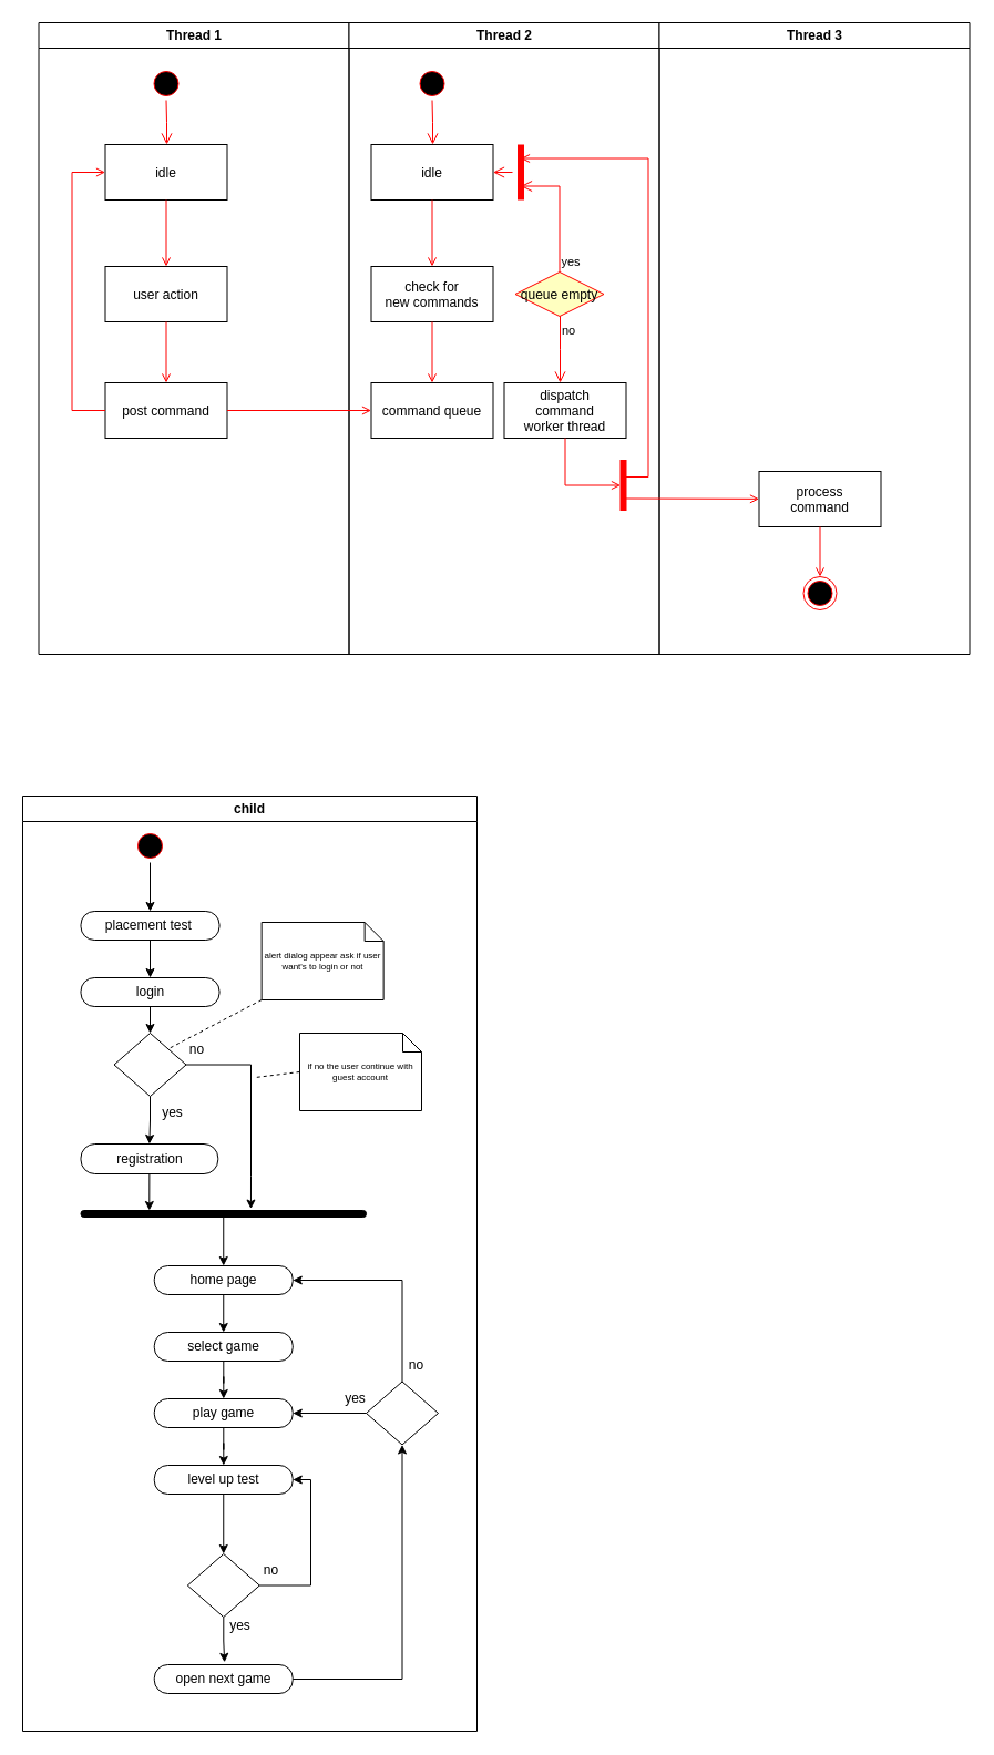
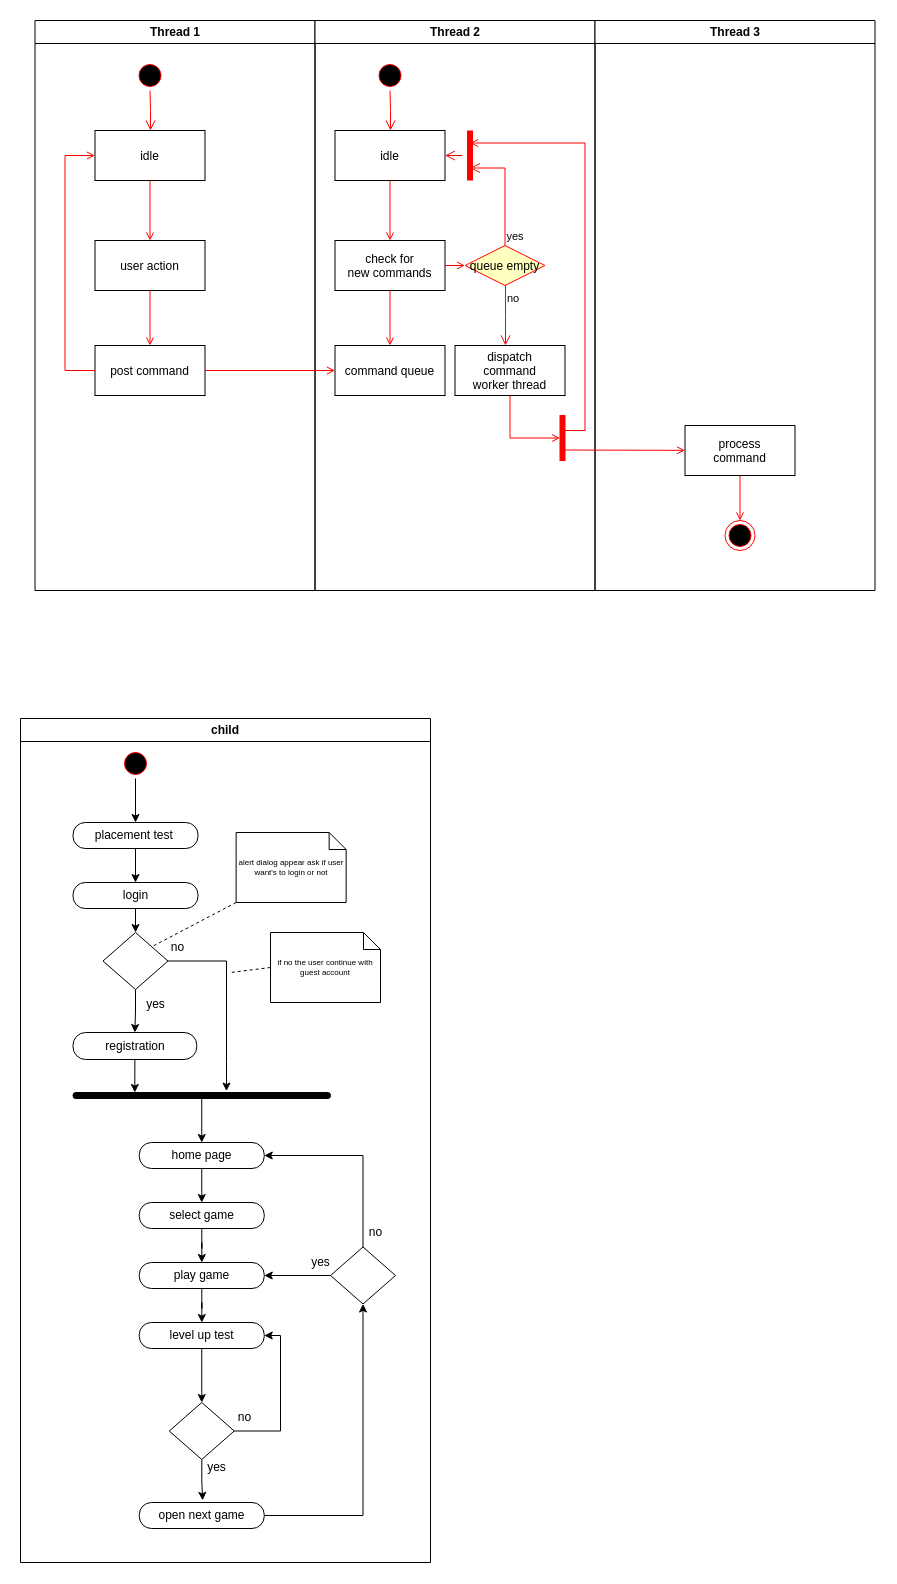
  <mxCell id="0" />
  <mxCell id="1" parent="0" />
  <mxCell id="2" value="Thread 1" style="swimlane;whiteSpace=wrap" parent="1" vertex="1"><mxGeometry x="34.5" y="20" width="280" height="570" as="geometry" /></mxCell>
  <mxCell id="3" value="" style="ellipse;shape=startState;fillColor=#000000;strokeColor=#ff0000;" parent="2" vertex="1"><mxGeometry x="100" y="40" width="30" height="30" as="geometry" /></mxCell>
  <mxCell id="4" value="" style="edgeStyle=elbowEdgeStyle;elbow=horizontal;verticalAlign=bottom;endArrow=open;endSize=8;strokeColor=#FF0000;endFill=1;rounded=0" parent="2" source="3" target="5" edge="1"><mxGeometry x="100" y="40" as="geometry"><mxPoint x="115" y="110" as="targetPoint" /></mxGeometry></mxCell>
  <mxCell id="5" value="idle" style="" parent="2" vertex="1"><mxGeometry x="60" y="110" width="110" height="50" as="geometry" /></mxCell>
  <mxCell id="6" value="user action" style="" parent="2" vertex="1"><mxGeometry x="60" y="220" width="110" height="50" as="geometry" /></mxCell>
  <mxCell id="7" value="" style="endArrow=open;strokeColor=#FF0000;endFill=1;rounded=0" parent="2" source="5" target="6" edge="1"><mxGeometry relative="1" as="geometry" /></mxCell>
  <mxCell id="8" value="post command" style="" parent="2" vertex="1"><mxGeometry x="60" y="325" width="110" height="50" as="geometry" /></mxCell>
  <mxCell id="9" value="" style="endArrow=open;strokeColor=#FF0000;endFill=1;rounded=0" parent="2" source="6" target="8" edge="1"><mxGeometry relative="1" as="geometry" /></mxCell>
  <mxCell id="10" value="" style="edgeStyle=elbowEdgeStyle;elbow=horizontal;strokeColor=#FF0000;endArrow=open;endFill=1;rounded=0" parent="2" source="8" target="5" edge="1"><mxGeometry width="100" height="100" relative="1" as="geometry"><mxPoint x="160" y="290" as="sourcePoint" /><mxPoint x="260" y="190" as="targetPoint" /><Array as="points"><mxPoint x="30" y="250" /></Array></mxGeometry></mxCell>
  <mxCell id="11" value="Thread 2" style="swimlane;whiteSpace=wrap" parent="1" vertex="1"><mxGeometry x="314.5" y="20" width="280" height="570" as="geometry" /></mxCell>
  <mxCell id="12" value="" style="ellipse;shape=startState;fillColor=#000000;strokeColor=#ff0000;" parent="11" vertex="1"><mxGeometry x="60" y="40" width="30" height="30" as="geometry" /></mxCell>
  <mxCell id="13" value="" style="edgeStyle=elbowEdgeStyle;elbow=horizontal;verticalAlign=bottom;endArrow=open;endSize=8;strokeColor=#FF0000;endFill=1;rounded=0" parent="11" source="12" target="14" edge="1"><mxGeometry x="40" y="20" as="geometry"><mxPoint x="55" y="90" as="targetPoint" /></mxGeometry></mxCell>
  <mxCell id="14" value="idle" style="" parent="11" vertex="1"><mxGeometry x="20" y="110" width="110" height="50" as="geometry" /></mxCell>
  <mxCell id="15" value="check for &#10;new commands" style="" parent="11" vertex="1"><mxGeometry x="20" y="220" width="110" height="50" as="geometry" /></mxCell>
  <mxCell id="16" value="" style="endArrow=open;strokeColor=#FF0000;endFill=1;rounded=0" parent="11" source="14" target="15" edge="1"><mxGeometry relative="1" as="geometry" /></mxCell>
  <mxCell id="17" value="command queue" style="" parent="11" vertex="1"><mxGeometry x="20" y="325" width="110" height="50" as="geometry" /></mxCell>
  <mxCell id="18" value="" style="endArrow=open;strokeColor=#FF0000;endFill=1;rounded=0" parent="11" source="15" target="17" edge="1"><mxGeometry relative="1" as="geometry" /></mxCell>
  <mxCell id="19" value="queue empty" style="rhombus;fillColor=#ffffc0;strokeColor=#ff0000;" parent="11" vertex="1"><mxGeometry x="150" y="225" width="80" height="40" as="geometry" /></mxCell>
  <mxCell id="20" value="yes" style="edgeStyle=elbowEdgeStyle;elbow=horizontal;align=left;verticalAlign=bottom;endArrow=open;endSize=8;strokeColor=#FF0000;exitX=0.5;exitY=0;endFill=1;rounded=0;entryX=0.75;entryY=0.5;entryPerimeter=0" parent="11" source="19" target="23" edge="1"><mxGeometry x="-1" relative="1" as="geometry"><mxPoint x="160" y="150" as="targetPoint" /><Array as="points"><mxPoint x="190" y="180" /></Array></mxGeometry></mxCell>
  <mxCell id="21" value="no" style="edgeStyle=elbowEdgeStyle;elbow=horizontal;align=left;verticalAlign=top;endArrow=open;endSize=8;strokeColor=#FF0000;endFill=1;rounded=0" parent="11" source="19" target="25" edge="1"><mxGeometry x="-1" relative="1" as="geometry"><mxPoint x="190" y="305" as="targetPoint" /></mxGeometry></mxCell>
+ <mxCell id="22" value="" style="endArrow=open;strokeColor=#FF0000;endFill=1;rounded=0" parent="11" source="15" target="19" edge="1"><mxGeometry relative="1" as="geometry" /></mxCell>
  <mxCell id="23" value="" style="shape=line;strokeWidth=6;strokeColor=#ff0000;rotation=90" parent="11" vertex="1"><mxGeometry x="130" y="127.5" width="50" height="15" as="geometry" /></mxCell>
  <mxCell id="24" value="" style="edgeStyle=elbowEdgeStyle;elbow=horizontal;verticalAlign=bottom;endArrow=open;endSize=8;strokeColor=#FF0000;endFill=1;rounded=0" parent="11" source="23" target="14" edge="1"><mxGeometry x="130" y="90" as="geometry"><mxPoint x="230" y="140" as="targetPoint" /></mxGeometry></mxCell>
  <mxCell id="25" value="dispatch&#10;command&#10;worker thread" style="" parent="11" vertex="1"><mxGeometry x="140" y="325" width="110" height="50" as="geometry" /></mxCell>
  <mxCell id="26" value="" style="whiteSpace=wrap;strokeColor=#FF0000;fillColor=#FF0000" parent="11" vertex="1"><mxGeometry x="245" y="395" width="5" height="45" as="geometry" /></mxCell>
  <mxCell id="27" value="" style="edgeStyle=elbowEdgeStyle;elbow=horizontal;entryX=0;entryY=0.5;strokeColor=#FF0000;endArrow=open;endFill=1;rounded=0" parent="11" source="25" target="26" edge="1"><mxGeometry width="100" height="100" relative="1" as="geometry"><mxPoint x="60" y="480" as="sourcePoint" /><mxPoint x="160" y="380" as="targetPoint" /><Array as="points"><mxPoint x="195" y="400" /></Array></mxGeometry></mxCell>
  <mxCell id="28" value="Thread 3" style="swimlane;whiteSpace=wrap" parent="1" vertex="1"><mxGeometry x="594.5" y="20" width="280" height="570" as="geometry" /></mxCell>
  <mxCell id="29" value="process&#10;command" style="" parent="28" vertex="1"><mxGeometry x="90" y="405" width="110" height="50" as="geometry" /></mxCell>
  <mxCell id="30" value="" style="edgeStyle=elbowEdgeStyle;elbow=horizontal;strokeColor=#FF0000;endArrow=open;endFill=1;rounded=0;entryX=0.25;entryY=0.5;entryPerimeter=0" parent="28" target="23" edge="1"><mxGeometry width="100" height="100" relative="1" as="geometry"><mxPoint x="-30" y="410" as="sourcePoint" /><mxPoint x="-120" y="120" as="targetPoint" /><Array as="points"><mxPoint x="-10" y="135" /></Array></mxGeometry></mxCell>
  <mxCell id="31" value="" style="edgeStyle=none;strokeColor=#FF0000;endArrow=open;endFill=1;rounded=0" parent="28" target="29" edge="1"><mxGeometry width="100" height="100" relative="1" as="geometry"><mxPoint x="-30" y="429.5" as="sourcePoint" /><mxPoint x="90" y="429.5" as="targetPoint" /></mxGeometry></mxCell>
  <mxCell id="32" value="" style="ellipse;shape=endState;fillColor=#000000;strokeColor=#ff0000" parent="28" vertex="1"><mxGeometry x="130" y="500" width="30" height="30" as="geometry" /></mxCell>
  <mxCell id="33" value="" style="endArrow=open;strokeColor=#FF0000;endFill=1;rounded=0" parent="28" source="29" target="32" edge="1"><mxGeometry relative="1" as="geometry" /></mxCell>
  <mxCell id="34" value="" style="endArrow=open;strokeColor=#FF0000;endFill=1;rounded=0" parent="1" source="8" target="17" edge="1"><mxGeometry relative="1" as="geometry" /></mxCell>
  <mxCell id="35" value="child" style="swimlane;whiteSpace=wrap;fillColor=#FFFFFF;" vertex="1" parent="1"><mxGeometry x="20" y="718" width="410" height="844" as="geometry"><mxRectangle x="164.5" y="826" width="70" height="30" as="alternateBounds" /></mxGeometry></mxCell>
  <mxCell id="36" style="edgeStyle=orthogonalEdgeStyle;rounded=0;orthogonalLoop=1;jettySize=auto;html=1;exitX=0.5;exitY=1;exitDx=0;exitDy=0;entryX=0.5;entryY=0;entryDx=0;entryDy=0;" edge="1" parent="35" source="37" target="39"><mxGeometry relative="1" as="geometry" /></mxCell>
  <mxCell id="37" value="" style="ellipse;shape=startState;fillColor=#000000;strokeColor=#ff0000;" vertex="1" parent="35"><mxGeometry x="100" y="30" width="30" height="30" as="geometry" /></mxCell>
  <mxCell id="38" value="" style="edgeStyle=orthogonalEdgeStyle;rounded=0;orthogonalLoop=1;jettySize=auto;html=1;exitX=0.5;exitY=1;exitDx=0;exitDy=0;" edge="1" parent="35" source="39" target="41"><mxGeometry relative="1" as="geometry"><mxPoint x="115" y="200" as="sourcePoint" /></mxGeometry></mxCell>
  <mxCell id="39" value="placement test&amp;nbsp;" style="rounded=1;whiteSpace=wrap;html=1;arcSize=47;" vertex="1" parent="35"><mxGeometry x="52.5" y="104" width="125" height="26" as="geometry" /></mxCell>
  <mxCell id="40" value="" style="edgeStyle=orthogonalEdgeStyle;rounded=0;orthogonalLoop=1;jettySize=auto;html=1;" edge="1" parent="35" source="41" target="44"><mxGeometry relative="1" as="geometry" /></mxCell>
  <mxCell id="41" value="login" style="rounded=1;whiteSpace=wrap;html=1;arcSize=47;fillColor=rgb(255, 255, 255);strokeColor=rgb(0, 0, 0);fontColor=rgb(0, 0, 0);" vertex="1" parent="35"><mxGeometry x="52.5" y="164" width="125" height="26" as="geometry" /></mxCell>
  <mxCell id="42" style="edgeStyle=orthogonalEdgeStyle;rounded=0;orthogonalLoop=1;jettySize=auto;html=1;exitX=0.5;exitY=1;exitDx=0;exitDy=0;entryX=0.5;entryY=0;entryDx=0;entryDy=0;" edge="1" parent="35" source="44" target="46"><mxGeometry relative="1" as="geometry" /></mxCell>
  <mxCell id="43" style="edgeStyle=orthogonalEdgeStyle;rounded=0;orthogonalLoop=1;jettySize=auto;html=1;entryX=0.596;entryY=-0.24;entryDx=0;entryDy=0;entryPerimeter=0;" edge="1" parent="35" source="44" target="49"><mxGeometry relative="1" as="geometry"><mxPoint x="225.5" y="464" as="targetPoint" /><Array as="points"><mxPoint x="206" y="343" /><mxPoint x="206" y="491" /></Array></mxGeometry></mxCell>
  <mxCell id="44" value="" style="rhombus;whiteSpace=wrap;html=1;fillColor=rgb(255, 255, 255);strokeColor=rgb(0, 0, 0);fontColor=rgb(0, 0, 0);rounded=1;arcSize=0;" vertex="1" parent="35"><mxGeometry x="82.5" y="214" width="65" height="57" as="geometry" /></mxCell>
  <mxCell id="45" style="edgeStyle=orthogonalEdgeStyle;rounded=0;orthogonalLoop=1;jettySize=auto;html=1;exitX=0.5;exitY=1;exitDx=0;exitDy=0;entryX=0.24;entryY=0;entryDx=0;entryDy=0;entryPerimeter=0;" edge="1" parent="35" source="46" target="49"><mxGeometry relative="1" as="geometry" /></mxCell>
  <mxCell id="46" value="registration" style="rounded=1;whiteSpace=wrap;html=1;arcSize=47;" vertex="1" parent="35"><mxGeometry x="52.5" y="314" width="123.75" height="27" as="geometry" /></mxCell>
  <mxCell id="47" value="no" style="text;html=1;align=center;verticalAlign=middle;resizable=0;points=[];autosize=1;strokeColor=none;fillColor=none;" vertex="1" parent="35"><mxGeometry x="136.88" y="214" width="40" height="30" as="geometry" /></mxCell>
  <mxCell id="48" style="edgeStyle=orthogonalEdgeStyle;rounded=0;orthogonalLoop=1;jettySize=auto;html=1;exitX=0.5;exitY=1;exitDx=0;exitDy=0;entryX=0.5;entryY=0;entryDx=0;entryDy=0;" edge="1" parent="35" source="49" target="51"><mxGeometry relative="1" as="geometry" /></mxCell>
  <mxCell id="49" value="" style="rounded=1;whiteSpace=wrap;html=1;arcSize=47;fillColor=#000000;strokeColor=rgb(0, 0, 0);fontColor=rgb(0, 0, 0);" vertex="1" parent="35"><mxGeometry x="52.5" y="374" width="257.5" height="6" as="geometry" /></mxCell>
  <mxCell id="50" style="edgeStyle=orthogonalEdgeStyle;rounded=0;orthogonalLoop=1;jettySize=auto;html=1;exitX=0.5;exitY=1;exitDx=0;exitDy=0;entryX=0.5;entryY=0;entryDx=0;entryDy=0;" edge="1" parent="35" source="51" target="53"><mxGeometry relative="1" as="geometry" /></mxCell>
  <mxCell id="51" value="home page" style="rounded=1;whiteSpace=wrap;html=1;arcSize=47;" vertex="1" parent="35"><mxGeometry x="118.75" y="424" width="125" height="26" as="geometry" /></mxCell>
  <mxCell id="52" value="" style="edgeStyle=orthogonalEdgeStyle;rounded=0;orthogonalLoop=1;jettySize=auto;html=1;" edge="1" parent="35" source="53" target="56"><mxGeometry relative="1" as="geometry" /></mxCell>
  <mxCell id="53" value="select game" style="rounded=1;whiteSpace=wrap;html=1;arcSize=47;" vertex="1" parent="35"><mxGeometry x="118.75" y="484" width="125" height="26" as="geometry" /></mxCell>
  <mxCell id="54" value="yes" style="text;html=1;align=center;verticalAlign=middle;resizable=0;points=[];autosize=1;strokeColor=none;fillColor=none;" vertex="1" parent="35"><mxGeometry x="115" y="271" width="40" height="30" as="geometry" /></mxCell>
  <mxCell id="55" value="" style="edgeStyle=orthogonalEdgeStyle;rounded=0;orthogonalLoop=1;jettySize=auto;html=1;" edge="1" parent="35" source="56" target="58"><mxGeometry relative="1" as="geometry" /></mxCell>
  <mxCell id="56" value="play game" style="rounded=1;whiteSpace=wrap;html=1;arcSize=47;fillColor=rgb(255, 255, 255);strokeColor=rgb(0, 0, 0);fontColor=rgb(0, 0, 0);" vertex="1" parent="35"><mxGeometry x="118.75" y="544" width="125" height="26" as="geometry" /></mxCell>
  <mxCell id="57" value="" style="edgeStyle=orthogonalEdgeStyle;rounded=0;orthogonalLoop=1;jettySize=auto;html=1;" edge="1" parent="35" source="58" target="64"><mxGeometry relative="1" as="geometry"><mxPoint x="181.276" y="683.017" as="targetPoint" /></mxGeometry></mxCell>
  <mxCell id="58" value="level up test" style="rounded=1;whiteSpace=wrap;html=1;arcSize=47;fillColor=rgb(255, 255, 255);strokeColor=rgb(0, 0, 0);fontColor=rgb(0, 0, 0);" vertex="1" parent="35"><mxGeometry x="118.75" y="604" width="125" height="26" as="geometry" /></mxCell>
  <mxCell id="59" style="edgeStyle=orthogonalEdgeStyle;rounded=0;orthogonalLoop=1;jettySize=auto;html=1;entryX=0.507;entryY=-0.083;entryDx=0;entryDy=0;entryPerimeter=0;" edge="1" parent="35" source="64" target="61"><mxGeometry relative="1" as="geometry"><mxPoint x="181.255" y="740.0" as="sourcePoint" /></mxGeometry></mxCell>
  <mxCell id="60" style="edgeStyle=orthogonalEdgeStyle;rounded=0;orthogonalLoop=1;jettySize=auto;html=1;exitX=1;exitY=0.5;exitDx=0;exitDy=0;entryX=0.5;entryY=1;entryDx=0;entryDy=0;" edge="1" parent="35" source="61" target="68"><mxGeometry relative="1" as="geometry" /></mxCell>
  <mxCell id="61" value="open next game" style="rounded=1;whiteSpace=wrap;html=1;arcSize=47;fillColor=rgb(255, 255, 255);strokeColor=rgb(0, 0, 0);fontColor=rgb(0, 0, 0);" vertex="1" parent="35"><mxGeometry x="118.75" y="784" width="125" height="26" as="geometry" /></mxCell>
  <mxCell id="62" value="yes" style="text;html=1;align=center;verticalAlign=middle;resizable=0;points=[];autosize=1;strokeColor=none;fillColor=none;" vertex="1" parent="35"><mxGeometry x="175.63" y="734" width="40" height="30" as="geometry" /></mxCell>
  <mxCell id="63" value="no" style="text;html=1;align=center;verticalAlign=middle;resizable=0;points=[];autosize=1;strokeColor=none;fillColor=none;" vertex="1" parent="35"><mxGeometry x="203.75" y="684" width="40" height="30" as="geometry" /></mxCell>
  <mxCell id="64" value="" style="rhombus;whiteSpace=wrap;html=1;fillColor=rgb(255, 255, 255);strokeColor=rgb(0, 0, 0);fontColor=rgb(0, 0, 0);rounded=1;arcSize=0;" vertex="1" parent="35"><mxGeometry x="148.75" y="684" width="65" height="57" as="geometry" /></mxCell>
  <mxCell id="65" style="edgeStyle=orthogonalEdgeStyle;rounded=0;orthogonalLoop=1;jettySize=auto;html=1;exitX=1;exitY=0.5;exitDx=0;exitDy=0;entryX=1;entryY=0.5;entryDx=0;entryDy=0;" edge="1" parent="35" source="64" target="58"><mxGeometry relative="1" as="geometry"><mxPoint x="290" y="614" as="targetPoint" /><Array as="points"><mxPoint x="260" y="713" /><mxPoint x="260" y="617" /></Array></mxGeometry></mxCell>
  <mxCell id="66" style="edgeStyle=orthogonalEdgeStyle;rounded=0;orthogonalLoop=1;jettySize=auto;html=1;exitX=0;exitY=0.5;exitDx=0;exitDy=0;entryX=1;entryY=0.5;entryDx=0;entryDy=0;" edge="1" parent="35" source="68" target="56"><mxGeometry relative="1" as="geometry" /></mxCell>
  <mxCell id="67" style="edgeStyle=orthogonalEdgeStyle;rounded=0;orthogonalLoop=1;jettySize=auto;html=1;exitX=0.5;exitY=0;exitDx=0;exitDy=0;entryX=1;entryY=0.5;entryDx=0;entryDy=0;" edge="1" parent="35" source="68" target="51"><mxGeometry relative="1" as="geometry" /></mxCell>
  <mxCell id="68" value="" style="rhombus;whiteSpace=wrap;html=1;fillColor=rgb(255, 255, 255);strokeColor=rgb(0, 0, 0);fontColor=rgb(0, 0, 0);rounded=1;arcSize=0;" vertex="1" parent="35"><mxGeometry x="310" y="528.5" width="65" height="57" as="geometry" /></mxCell>
  <mxCell id="69" value="yes" style="text;html=1;align=center;verticalAlign=middle;resizable=0;points=[];autosize=1;strokeColor=none;fillColor=none;" vertex="1" parent="35"><mxGeometry x="280" y="528.5" width="40" height="30" as="geometry" /></mxCell>
  <mxCell id="70" value="no" style="text;html=1;align=center;verticalAlign=middle;resizable=0;points=[];autosize=1;strokeColor=none;fillColor=none;" vertex="1" parent="35"><mxGeometry x="335" y="498.5" width="40" height="30" as="geometry" /></mxCell>
  <mxCell id="71" style="rounded=0;orthogonalLoop=1;jettySize=auto;html=1;exitX=0;exitY=1;exitDx=0;exitDy=0;exitPerimeter=0;entryX=1;entryY=0;entryDx=0;entryDy=0;fontSize=8;endArrow=none;endFill=0;dashed=1;" edge="1" parent="35" source="72" target="44"><mxGeometry relative="1" as="geometry" /></mxCell>
  <mxCell id="72" value="alert dialog appear ask if user want's to login or not" style="shape=note;whiteSpace=wrap;size=17;fontSize=8;" vertex="1" parent="35"><mxGeometry x="215.63" y="114" width="110" height="70" as="geometry" /></mxCell>
  <mxCell id="73" style="edgeStyle=none;rounded=0;orthogonalLoop=1;jettySize=auto;html=1;exitX=0;exitY=0.5;exitDx=0;exitDy=0;exitPerimeter=0;dashed=1;fontSize=8;endArrow=none;endFill=0;" edge="1" parent="35" source="74"><mxGeometry relative="1" as="geometry"><mxPoint x="210" y="254" as="targetPoint" /></mxGeometry></mxCell>
  <mxCell id="74" value="if no the user continue with guest account" style="shape=note;whiteSpace=wrap;size=17;fontSize=8;" vertex="1" parent="35"><mxGeometry x="250" y="214" width="110" height="70" as="geometry" /></mxCell>
